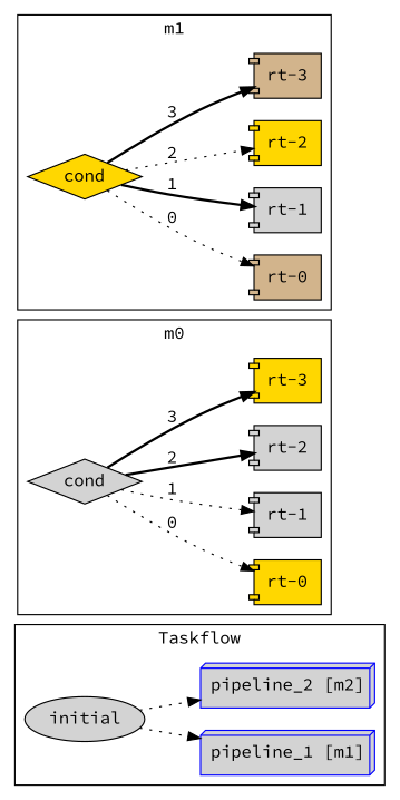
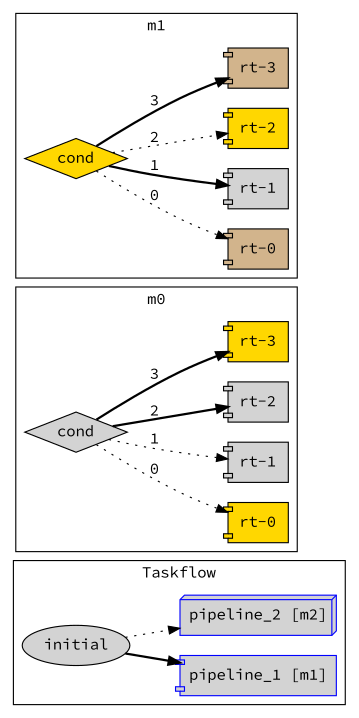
  digraph {
    fontname="Source Code Pro"
    rankdir=LR
    node [fillcolor=lightgrey fontname="Source Code Pro" shape=component style=filled]
    edge [fontname="Source Code Pro" style=bold]
-   n1 [color=blue label="pipeline_1 [m1]" shape=box3d]
+   n1 [color=blue label="pipeline_1 [m1]"]
    n2 [color=blue label="pipeline_2 [m2]" shape=box3d]
    n3 [label=initial shape=""]
    n4 [color=black label=cond shape=diamond]
    n5 [fillcolor=gold label="rt-0"]
    n6 [label="rt-1"]
    n7 [label="rt-2"]
    n8 [fillcolor=gold label="rt-3"]
    n9 [color=black fillcolor=gold label=cond shape=diamond]
    n10 [fillcolor=tan label="rt-0"]
    n11 [label="rt-1"]
    n12 [fillcolor=gold label="rt-2"]
    n13 [fillcolor=tan label="rt-3"]
    subgraph cluster_1 {
      label=Taskflow
      n1
      n2
      n3
    }
    subgraph cluster_2 {
      label=m0
      n4
      n5
      n6
      n7
      n8
    }
    subgraph cluster_3 {
      label=m1
      n9
      n10
      n11
      n12
      n13
    }
-   n3 -> n1 [style=dotted]
+   n3 -> n1
    n3 -> n2 [style=dotted]
    n4 -> n5 [label=0 style=dotted]
    n4 -> n6 [label=1 style=dotted]
    n4 -> n7 [label=2]
    n4 -> n8 [label=3]
    n9 -> n10 [label=0 style=dotted]
    n9 -> n11 [label=1]
    n9 -> n12 [label=2 style=dotted]
    n9 -> n13 [label=3]
  }
